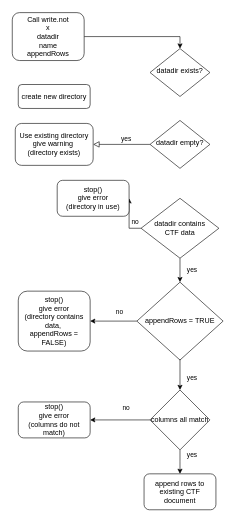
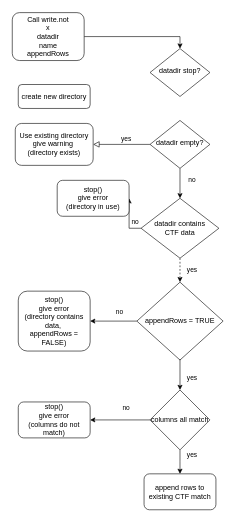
  <mxCell id="0" />
  <mxCell id="1" parent="0" />
  <mxCell id="2" style="edgeStyle=orthogonalEdgeStyle;rounded=0;orthogonalLoop=1;jettySize=auto;html=1;entryX=0.5;entryY=0;entryDx=0;entryDy=0;" parent="1" source="3" target="4" edge="1"><mxGeometry relative="1" as="geometry" /></mxCell>
  <mxCell id="3" value="&lt;div&gt;Call write.not&lt;/div&gt;&lt;div&gt;x&lt;/div&gt;&lt;div&gt;datadir&lt;/div&gt;&lt;div&gt;name&lt;/div&gt;&lt;div&gt;appendRows&lt;br&gt;&lt;/div&gt;" style="rounded=1;whiteSpace=wrap;html=1;fontSize=12;glass=0;strokeWidth=1;shadow=0;" parent="1" vertex="1"><mxGeometry x="20" y="20" width="120" height="80" as="geometry" /></mxCell>
- <mxCell id="4" value="datadir exists?" style="rhombus;whiteSpace=wrap;html=1;shadow=0;fontFamily=Helvetica;fontSize=12;align=center;strokeWidth=1;spacing=6;spacingTop=-4;" parent="1" vertex="1"><mxGeometry x="250" y="80" width="100" height="80" as="geometry" /></mxCell>
+ <mxCell id="4" value="datadir stop?" style="rhombus;whiteSpace=wrap;html=1;shadow=0;fontFamily=Helvetica;fontSize=12;align=center;strokeWidth=1;spacing=6;spacingTop=-4;" parent="1" vertex="1"><mxGeometry x="250" y="80" width="100" height="80" as="geometry" /></mxCell>
  <mxCell id="5" value="create new directory" style="rounded=1;whiteSpace=wrap;html=1;fontSize=12;glass=0;strokeWidth=1;shadow=0;" parent="1" vertex="1"><mxGeometry x="30" y="140" width="120" height="40" as="geometry" /></mxCell>
  <mxCell id="6" value="yes" style="edgeStyle=orthogonalEdgeStyle;rounded=0;html=1;jettySize=auto;orthogonalLoop=1;fontSize=11;endArrow=block;endFill=0;endSize=8;strokeWidth=1;shadow=0;labelBackgroundColor=none;" parent="1" source="8" target="9" edge="1"><mxGeometry x="-0.158" y="-10" relative="1" as="geometry"><mxPoint as="offset" /></mxGeometry></mxCell>
+ <mxCell id="7" value="no" style="edgeStyle=orthogonalEdgeStyle;rounded=0;orthogonalLoop=1;jettySize=auto;html=1;entryX=0.5;entryY=0;entryDx=0;entryDy=0;" parent="1" source="8" target="12" edge="1"><mxGeometry x="-0.2" y="20" relative="1" as="geometry"><mxPoint as="offset" /></mxGeometry></mxCell>
  <mxCell id="8" value="datadir empty?" style="rhombus;whiteSpace=wrap;html=1;shadow=0;fontFamily=Helvetica;fontSize=12;align=center;strokeWidth=1;spacing=6;spacingTop=-4;" parent="1" vertex="1"><mxGeometry x="250" y="200" width="100" height="80" as="geometry" /></mxCell>
  <mxCell id="9" value="&lt;div&gt;Use existing directory&lt;/div&gt;&lt;div&gt;give warning&amp;nbsp;&lt;/div&gt;&lt;div&gt;(directory exists)&lt;br&gt;&lt;/div&gt;" style="rounded=1;whiteSpace=wrap;html=1;fontSize=12;glass=0;strokeWidth=1;shadow=0;" parent="1" vertex="1"><mxGeometry x="25" y="205" width="130" height="70" as="geometry" /></mxCell>
- <mxCell id="10" value="yes" style="edgeStyle=orthogonalEdgeStyle;rounded=0;orthogonalLoop=1;jettySize=auto;html=1;exitX=0.5;exitY=1;exitDx=0;exitDy=0;" parent="1" source="12" target="17" edge="1"><mxGeometry y="20" relative="1" as="geometry"><mxPoint as="offset" /></mxGeometry></mxCell>
+ <mxCell id="10" value="yes" style="edgeStyle=orthogonalEdgeStyle;rounded=0;orthogonalLoop=1;jettySize=auto;html=1;exitX=0.5;exitY=1;exitDx=0;exitDy=0;dashed=1;" parent="1" source="12" target="17" edge="1"><mxGeometry y="20" relative="1" as="geometry"><mxPoint as="offset" /></mxGeometry></mxCell>
  <mxCell id="11" value="no" style="edgeStyle=orthogonalEdgeStyle;rounded=0;orthogonalLoop=1;jettySize=auto;html=1;entryX=1;entryY=0.5;entryDx=0;entryDy=0;" parent="1" source="12" target="22" edge="1"><mxGeometry x="-0.105" y="-10" relative="1" as="geometry"><mxPoint as="offset" /></mxGeometry></mxCell>
  <mxCell id="12" value="&lt;div&gt;datadir contains&lt;/div&gt;&lt;div&gt;CTF data&lt;/div&gt;" style="rhombus;whiteSpace=wrap;html=1;" parent="1" vertex="1"><mxGeometry x="235" y="330" width="130" height="100" as="geometry" /></mxCell>
  <mxCell id="13" value="&lt;div&gt;stop()&lt;/div&gt;&lt;div&gt;give error&lt;/div&gt;&lt;div&gt;(directory contains data,&amp;nbsp;&lt;/div&gt;&lt;div&gt;appendRows = FALSE)&lt;br&gt;&lt;/div&gt;" style="rounded=1;whiteSpace=wrap;html=1;" parent="1" vertex="1"><mxGeometry x="30" y="485" width="120" height="100" as="geometry" /></mxCell>
- <mxCell id="14" value="append rows to existing CTF document" style="rounded=1;whiteSpace=wrap;html=1;" parent="1" vertex="1"><mxGeometry x="240" y="790" width="120" height="60" as="geometry" /></mxCell>
+ <mxCell id="14" value="append rows to existing CTF match" style="rounded=1;whiteSpace=wrap;html=1;" parent="1" vertex="1"><mxGeometry x="240" y="790" width="120" height="60" as="geometry" /></mxCell>
  <mxCell id="15" value="yes" style="edgeStyle=orthogonalEdgeStyle;rounded=0;orthogonalLoop=1;jettySize=auto;html=1;entryX=0.5;entryY=0;entryDx=0;entryDy=0;exitX=0.5;exitY=1;exitDx=0;exitDy=0;" parent="1" source="17" target="20" edge="1"><mxGeometry x="0.556" y="20" relative="1" as="geometry"><mxPoint x="420" y="510" as="targetPoint" /><Array as="points"><mxPoint x="300" y="580" /><mxPoint x="300" y="580" /></Array><mxPoint as="offset" /></mxGeometry></mxCell>
  <mxCell id="16" value="no" style="edgeStyle=orthogonalEdgeStyle;rounded=0;orthogonalLoop=1;jettySize=auto;html=1;entryX=1;entryY=0.5;entryDx=0;entryDy=0;" parent="1" source="17" target="13" edge="1"><mxGeometry x="-0.25" y="-15" relative="1" as="geometry"><mxPoint as="offset" /></mxGeometry></mxCell>
  <mxCell id="17" value="&lt;div&gt;appendRows = TRUE &lt;br&gt;&lt;/div&gt;" style="rhombus;whiteSpace=wrap;html=1;" parent="1" vertex="1"><mxGeometry x="228" y="470" width="144" height="130" as="geometry" /></mxCell>
  <mxCell id="18" value="yes" style="edgeStyle=orthogonalEdgeStyle;rounded=0;orthogonalLoop=1;jettySize=auto;html=1;exitX=0.5;exitY=1;exitDx=0;exitDy=0;" parent="1" source="20" edge="1"><mxGeometry x="-0.6" y="20" relative="1" as="geometry"><Array as="points"><mxPoint x="300" y="770" /><mxPoint x="300" y="770" /></Array><mxPoint as="offset" /><mxPoint x="300" y="790" as="targetPoint" /></mxGeometry></mxCell>
  <mxCell id="19" value="no" style="edgeStyle=orthogonalEdgeStyle;rounded=0;orthogonalLoop=1;jettySize=auto;html=1;entryX=1;entryY=0.5;entryDx=0;entryDy=0;" parent="1" source="20" target="21" edge="1"><mxGeometry x="-0.2" y="-20" relative="1" as="geometry"><mxPoint x="280" y="680" as="targetPoint" /><mxPoint as="offset" /></mxGeometry></mxCell>
  <mxCell id="20" value="columns all match" style="rhombus;whiteSpace=wrap;html=1;" parent="1" vertex="1"><mxGeometry x="250" y="650" width="100" height="100" as="geometry" /></mxCell>
  <mxCell id="21" value="&lt;div&gt;stop()&lt;/div&gt;&lt;div&gt;give error&lt;/div&gt;&lt;div&gt;(columns do not match)&lt;br&gt;&lt;/div&gt;" style="rounded=1;whiteSpace=wrap;html=1;" parent="1" vertex="1"><mxGeometry x="30" y="670" width="120" height="60" as="geometry" /></mxCell>
  <mxCell id="22" value="&lt;div&gt;stop()&lt;/div&gt;&lt;div&gt;give error&lt;/div&gt;&lt;div&gt;(directory in use)&lt;br&gt;&lt;/div&gt;" style="rounded=1;whiteSpace=wrap;html=1;" parent="1" vertex="1"><mxGeometry x="95" y="300" width="120" height="60" as="geometry" /></mxCell>
